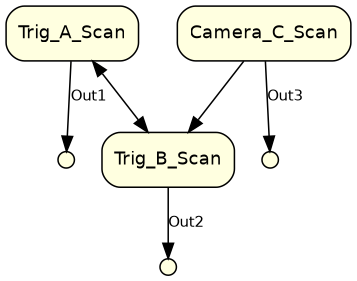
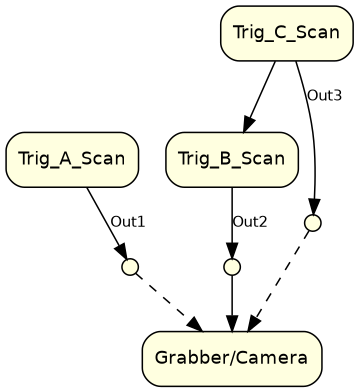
  digraph {
    fontname=helvetica
    labeldistance=0.0
    node [fillcolor=lightyellow fontname=helvetica fontsize=12 shape=box style="filled, rounded"]
    edge [fontname=helvetica fontsize=10]
    n1 [label=Trig_A_Scan]
    n2 [label=Trig_B_Scan]
    TrigOut1 [shape=point width=.15]
+   n4 [label="Grabber/Camera"]
    TrigOut2 [shape=point width=.15]
-   n6 [label=Camera_C_Scan]
+   n6 [label=Trig_C_Scan]
    TrigOut3 [shape=point width=.15]
-   n1 -> n2 [dir=both]
    n1 -> TrigOut1 [label=Out1]
    n2 -> TrigOut2 [label=Out2]
+   TrigOut1 -> n4 [style=dashed]
+   TrigOut2 -> n4
    n6 -> n2
    n6 -> TrigOut3 [label=Out3]
+   TrigOut3 -> n4 [style=dashed]
  }
